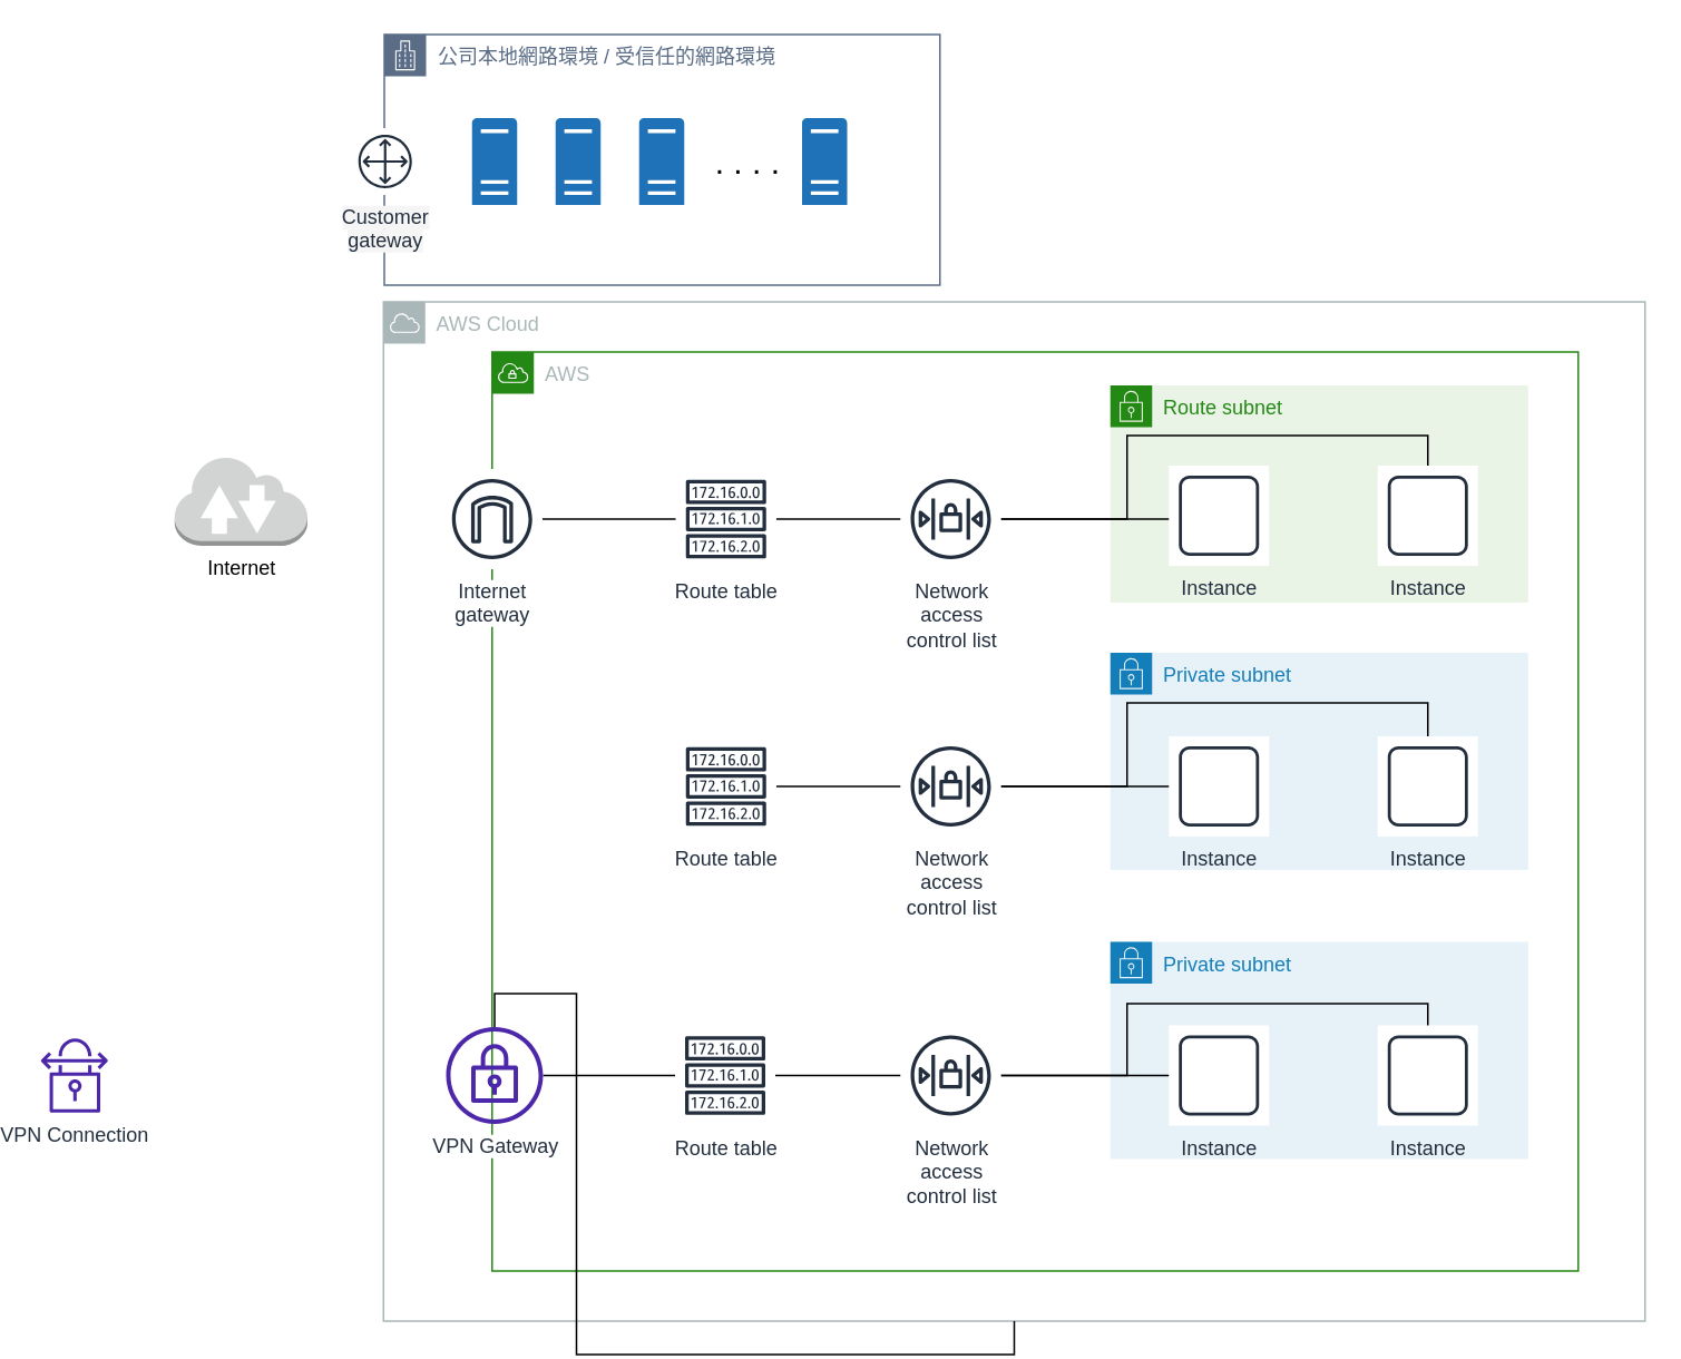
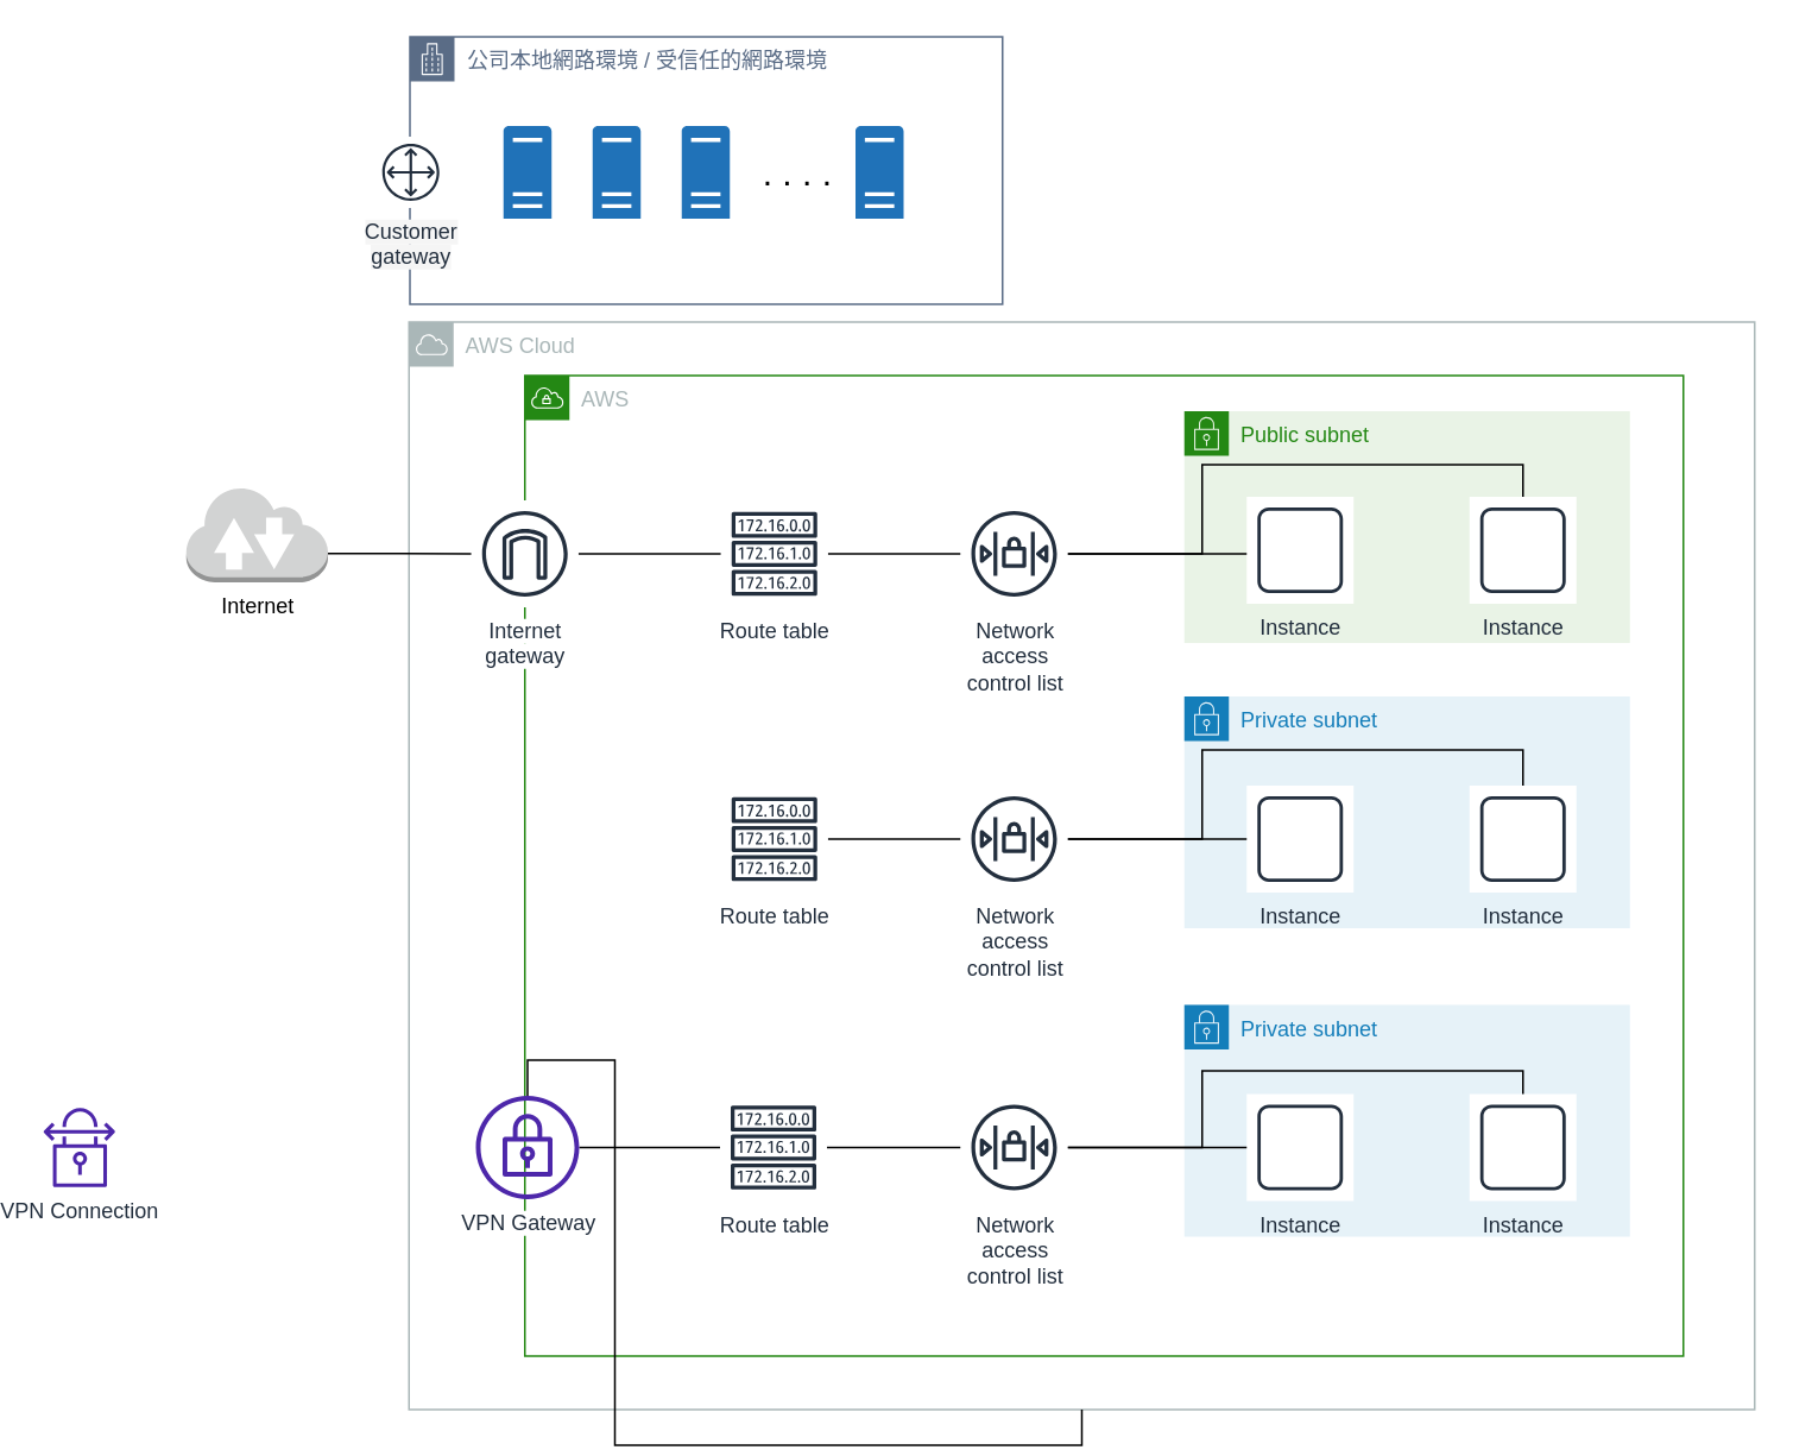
  <mxCell id="0" />
  <mxCell id="1" parent="0" />
  <mxCell id="2" value="AWS Cloud" style="sketch=0;outlineConnect=0;gradientColor=none;html=1;whiteSpace=wrap;fontSize=12;fontStyle=0;shape=mxgraph.aws4.group;grIcon=mxgraph.aws4.group_aws_cloud;strokeColor=#AAB7B8;fillColor=none;verticalAlign=top;align=left;spacingLeft=30;fontColor=#AAB7B8;dashed=0;" vertex="1" parent="1"><mxGeometry x="225" y="180" width="755" height="610" as="geometry" /></mxCell>
- <mxCell id="3" value="Route subnet" style="points=[[0,0],[0.25,0],[0.5,0],[0.75,0],[1,0],[1,0.25],[1,0.5],[1,0.75],[1,1],[0.75,1],[0.5,1],[0.25,1],[0,1],[0,0.75],[0,0.5],[0,0.25]];outlineConnect=0;gradientColor=none;html=1;whiteSpace=wrap;fontSize=12;fontStyle=0;container=1;pointerEvents=0;collapsible=0;recursiveResize=0;shape=mxgraph.aws4.group;grIcon=mxgraph.aws4.group_security_group;grStroke=0;strokeColor=#248814;fillColor=#E9F3E6;verticalAlign=top;align=left;spacingLeft=30;fontColor=#248814;dashed=0;" parent="1" vertex="1"><mxGeometry x="660" y="230" width="250" height="130" as="geometry" /></mxCell>
+ <mxCell id="3" value="Public subnet" style="points=[[0,0],[0.25,0],[0.5,0],[0.75,0],[1,0],[1,0.25],[1,0.5],[1,0.75],[1,1],[0.75,1],[0.5,1],[0.25,1],[0,1],[0,0.75],[0,0.5],[0,0.25]];outlineConnect=0;gradientColor=none;html=1;whiteSpace=wrap;fontSize=12;fontStyle=0;container=1;pointerEvents=0;collapsible=0;recursiveResize=0;shape=mxgraph.aws4.group;grIcon=mxgraph.aws4.group_security_group;grStroke=0;strokeColor=#248814;fillColor=#E9F3E6;verticalAlign=top;align=left;spacingLeft=30;fontColor=#248814;dashed=0;" parent="1" vertex="1"><mxGeometry x="660" y="230" width="250" height="130" as="geometry" /></mxCell>
  <mxCell id="4" value="Instance" style="sketch=0;outlineConnect=0;fontColor=#232F3E;gradientColor=none;strokeColor=#232F3E;fillColor=#ffffff;dashed=0;verticalLabelPosition=bottom;verticalAlign=top;align=center;html=1;fontSize=12;fontStyle=0;aspect=fixed;shape=mxgraph.aws4.resourceIcon;resIcon=mxgraph.aws4.instance;flipV=0;" parent="3" vertex="1"><mxGeometry x="35" y="48" width="60" height="60" as="geometry" /></mxCell>
  <mxCell id="5" value="Instance" style="sketch=0;outlineConnect=0;fontColor=#232F3E;gradientColor=none;strokeColor=#232F3E;fillColor=#ffffff;dashed=0;verticalLabelPosition=bottom;verticalAlign=top;align=center;html=1;fontSize=12;fontStyle=0;aspect=fixed;shape=mxgraph.aws4.resourceIcon;resIcon=mxgraph.aws4.instance;flipV=0;" parent="3" vertex="1"><mxGeometry x="160" y="48" width="60" height="60" as="geometry" /></mxCell>
+ <mxCell id="6" style="edgeStyle=orthogonalEdgeStyle;rounded=0;orthogonalLoop=1;jettySize=auto;html=1;endArrow=none;endFill=0;exitX=1;exitY=0.7;exitDx=0;exitDy=0;exitPerimeter=0;" parent="1" source="31" target="30" edge="1"><mxGeometry relative="1" as="geometry"><mxPoint x="162.5" y="310" as="sourcePoint" /></mxGeometry></mxCell>
  <mxCell id="7" style="edgeStyle=orthogonalEdgeStyle;rounded=0;orthogonalLoop=1;jettySize=auto;html=1;endArrow=none;endFill=0;" parent="1" source="30" target="9" edge="1"><mxGeometry relative="1" as="geometry" /></mxCell>
  <mxCell id="8" style="edgeStyle=orthogonalEdgeStyle;rounded=0;orthogonalLoop=1;jettySize=auto;html=1;endArrow=none;endFill=0;" parent="1" source="9" target="13" edge="1"><mxGeometry relative="1" as="geometry" /></mxCell>
  <mxCell id="9" value="Route table" style="sketch=0;outlineConnect=0;fontColor=#232F3E;gradientColor=none;strokeColor=#232F3E;fillColor=#ffffff;dashed=0;verticalLabelPosition=bottom;verticalAlign=top;align=center;html=1;fontSize=12;fontStyle=0;aspect=fixed;shape=mxgraph.aws4.resourceIcon;resIcon=mxgraph.aws4.route_table;flipV=0;" parent="1" vertex="1"><mxGeometry x="400" y="280" width="60" height="60" as="geometry" /></mxCell>
  <mxCell id="10" style="edgeStyle=orthogonalEdgeStyle;rounded=0;orthogonalLoop=1;jettySize=auto;html=1;endArrow=none;endFill=0;" parent="1" source="13" target="4" edge="1"><mxGeometry relative="1" as="geometry"><Array as="points"><mxPoint x="670" y="310" /><mxPoint x="670" y="310" /></Array></mxGeometry></mxCell>
  <mxCell id="11" style="edgeStyle=orthogonalEdgeStyle;rounded=0;orthogonalLoop=1;jettySize=auto;html=1;endArrow=none;endFill=0;" parent="1" source="13" target="5" edge="1"><mxGeometry relative="1" as="geometry"><Array as="points"><mxPoint x="670" y="310" /><mxPoint x="670" y="260" /><mxPoint x="850" y="260" /></Array></mxGeometry></mxCell>
  <mxCell id="12" value="AWS" style="points=[[0,0],[0.25,0],[0.5,0],[0.75,0],[1,0],[1,0.25],[1,0.5],[1,0.75],[1,1],[0.75,1],[0.5,1],[0.25,1],[0,1],[0,0.75],[0,0.5],[0,0.25]];outlineConnect=0;gradientColor=none;html=1;whiteSpace=wrap;fontSize=12;fontStyle=0;container=1;pointerEvents=0;collapsible=0;recursiveResize=0;shape=mxgraph.aws4.group;grIcon=mxgraph.aws4.group_vpc;strokeColor=#248814;fillColor=none;verticalAlign=top;align=left;spacingLeft=30;fontColor=#AAB7B8;dashed=0;" parent="1" vertex="1"><mxGeometry x="290" y="210" width="650" height="550" as="geometry" /></mxCell>
  <mxCell id="13" value="Network&#10;access&#10;control list" style="sketch=0;outlineConnect=0;fontColor=#232F3E;gradientColor=none;strokeColor=#232F3E;fillColor=#ffffff;dashed=0;verticalLabelPosition=bottom;verticalAlign=top;align=center;html=1;fontSize=12;fontStyle=0;aspect=fixed;shape=mxgraph.aws4.resourceIcon;resIcon=mxgraph.aws4.network_access_control_list;flipV=0;" parent="1" vertex="1"><mxGeometry x="534.5" y="280" width="60" height="60" as="geometry" /></mxCell>
  <mxCell id="14" value="Private subnet" style="points=[[0,0],[0.25,0],[0.5,0],[0.75,0],[1,0],[1,0.25],[1,0.5],[1,0.75],[1,1],[0.75,1],[0.5,1],[0.25,1],[0,1],[0,0.75],[0,0.5],[0,0.25]];outlineConnect=0;gradientColor=none;html=1;whiteSpace=wrap;fontSize=12;fontStyle=0;container=1;pointerEvents=0;collapsible=0;recursiveResize=0;shape=mxgraph.aws4.group;grIcon=mxgraph.aws4.group_security_group;grStroke=0;strokeColor=#147EBA;fillColor=#E6F2F8;verticalAlign=top;align=left;spacingLeft=30;fontColor=#147EBA;dashed=0;" parent="1" vertex="1"><mxGeometry x="660" y="390" width="250" height="130" as="geometry" /></mxCell>
  <mxCell id="15" value="Instance" style="sketch=0;outlineConnect=0;fontColor=#232F3E;gradientColor=none;strokeColor=#232F3E;fillColor=#ffffff;dashed=0;verticalLabelPosition=bottom;verticalAlign=top;align=center;html=1;fontSize=12;fontStyle=0;aspect=fixed;shape=mxgraph.aws4.resourceIcon;resIcon=mxgraph.aws4.instance;flipV=0;" parent="14" vertex="1"><mxGeometry x="35" y="50" width="60" height="60" as="geometry" /></mxCell>
  <mxCell id="16" value="Instance" style="sketch=0;outlineConnect=0;fontColor=#232F3E;gradientColor=none;strokeColor=#232F3E;fillColor=#ffffff;dashed=0;verticalLabelPosition=bottom;verticalAlign=top;align=center;html=1;fontSize=12;fontStyle=0;aspect=fixed;shape=mxgraph.aws4.resourceIcon;resIcon=mxgraph.aws4.instance;flipV=0;" parent="14" vertex="1"><mxGeometry x="160" y="50" width="60" height="60" as="geometry" /></mxCell>
  <mxCell id="17" style="edgeStyle=orthogonalEdgeStyle;rounded=0;orthogonalLoop=1;jettySize=auto;html=1;endArrow=none;endFill=0;" parent="1" source="18" target="21" edge="1"><mxGeometry relative="1" as="geometry" /></mxCell>
  <mxCell id="18" value="Route table" style="sketch=0;outlineConnect=0;fontColor=#232F3E;gradientColor=none;strokeColor=#232F3E;fillColor=#ffffff;dashed=0;verticalLabelPosition=bottom;verticalAlign=top;align=center;html=1;fontSize=12;fontStyle=0;aspect=fixed;shape=mxgraph.aws4.resourceIcon;resIcon=mxgraph.aws4.route_table;flipV=0;" parent="1" vertex="1"><mxGeometry x="400" y="440" width="60" height="60" as="geometry" /></mxCell>
  <mxCell id="19" style="edgeStyle=orthogonalEdgeStyle;rounded=0;orthogonalLoop=1;jettySize=auto;html=1;endArrow=none;endFill=0;" parent="1" source="21" target="15" edge="1"><mxGeometry relative="1" as="geometry" /></mxCell>
  <mxCell id="20" style="edgeStyle=orthogonalEdgeStyle;rounded=0;orthogonalLoop=1;jettySize=auto;html=1;endArrow=none;endFill=0;" parent="1" source="21" target="16" edge="1"><mxGeometry relative="1" as="geometry"><Array as="points"><mxPoint x="670" y="470" /><mxPoint x="670" y="420" /><mxPoint x="850" y="420" /></Array></mxGeometry></mxCell>
  <mxCell id="21" value="Network&#10;access&#10;control list" style="sketch=0;outlineConnect=0;fontColor=#232F3E;gradientColor=none;strokeColor=#232F3E;fillColor=#ffffff;dashed=0;verticalLabelPosition=bottom;verticalAlign=top;align=center;html=1;fontSize=12;fontStyle=0;aspect=fixed;shape=mxgraph.aws4.resourceIcon;resIcon=mxgraph.aws4.network_access_control_list;flipV=0;" parent="1" vertex="1"><mxGeometry x="534.5" y="440" width="60" height="60" as="geometry" /></mxCell>
  <mxCell id="22" value="Private subnet" style="points=[[0,0],[0.25,0],[0.5,0],[0.75,0],[1,0],[1,0.25],[1,0.5],[1,0.75],[1,1],[0.75,1],[0.5,1],[0.25,1],[0,1],[0,0.75],[0,0.5],[0,0.25]];outlineConnect=0;gradientColor=none;html=1;whiteSpace=wrap;fontSize=12;fontStyle=0;container=1;pointerEvents=0;collapsible=0;recursiveResize=0;shape=mxgraph.aws4.group;grIcon=mxgraph.aws4.group_security_group;grStroke=0;strokeColor=#147EBA;fillColor=#E6F2F8;verticalAlign=top;align=left;spacingLeft=30;fontColor=#147EBA;dashed=0;" parent="1" vertex="1"><mxGeometry x="660" y="563" width="250" height="130" as="geometry" /></mxCell>
  <mxCell id="23" value="Instance" style="sketch=0;outlineConnect=0;fontColor=#232F3E;gradientColor=none;strokeColor=#232F3E;fillColor=#ffffff;dashed=0;verticalLabelPosition=bottom;verticalAlign=top;align=center;html=1;fontSize=12;fontStyle=0;aspect=fixed;shape=mxgraph.aws4.resourceIcon;resIcon=mxgraph.aws4.instance;flipV=0;" parent="22" vertex="1"><mxGeometry x="35" y="50" width="60" height="60" as="geometry" /></mxCell>
  <mxCell id="24" value="Instance" style="sketch=0;outlineConnect=0;fontColor=#232F3E;gradientColor=none;strokeColor=#232F3E;fillColor=#ffffff;dashed=0;verticalLabelPosition=bottom;verticalAlign=top;align=center;html=1;fontSize=12;fontStyle=0;aspect=fixed;shape=mxgraph.aws4.resourceIcon;resIcon=mxgraph.aws4.instance;flipV=0;" parent="22" vertex="1"><mxGeometry x="160" y="50" width="60" height="60" as="geometry" /></mxCell>
  <mxCell id="25" style="edgeStyle=orthogonalEdgeStyle;rounded=0;orthogonalLoop=1;jettySize=auto;html=1;endArrow=none;endFill=0;" parent="1" source="26" target="29" edge="1"><mxGeometry relative="1" as="geometry" /></mxCell>
  <mxCell id="26" value="Route table" style="sketch=0;outlineConnect=0;fontColor=#232F3E;gradientColor=none;strokeColor=#232F3E;fillColor=#ffffff;dashed=0;verticalLabelPosition=bottom;verticalAlign=top;align=center;html=1;fontSize=12;fontStyle=0;aspect=fixed;shape=mxgraph.aws4.resourceIcon;resIcon=mxgraph.aws4.route_table;flipV=0;" parent="1" vertex="1"><mxGeometry x="399.5" y="613" width="60" height="60" as="geometry" /></mxCell>
  <mxCell id="27" style="edgeStyle=orthogonalEdgeStyle;rounded=0;orthogonalLoop=1;jettySize=auto;html=1;endArrow=none;endFill=0;" parent="1" source="29" target="23" edge="1"><mxGeometry relative="1" as="geometry" /></mxCell>
  <mxCell id="28" style="edgeStyle=orthogonalEdgeStyle;rounded=0;orthogonalLoop=1;jettySize=auto;html=1;endArrow=none;endFill=0;" parent="1" source="29" target="24" edge="1"><mxGeometry relative="1" as="geometry"><Array as="points"><mxPoint x="670" y="643" /><mxPoint x="670" y="600" /><mxPoint x="850" y="600" /></Array></mxGeometry></mxCell>
  <mxCell id="29" value="Network&#10;access&#10;control list" style="sketch=0;outlineConnect=0;fontColor=#232F3E;gradientColor=none;strokeColor=#232F3E;fillColor=#ffffff;dashed=0;verticalLabelPosition=bottom;verticalAlign=top;align=center;html=1;fontSize=12;fontStyle=0;aspect=fixed;shape=mxgraph.aws4.resourceIcon;resIcon=mxgraph.aws4.network_access_control_list;flipV=0;" parent="1" vertex="1"><mxGeometry x="534.5" y="613" width="60" height="60" as="geometry" /></mxCell>
  <mxCell id="30" value="&lt;span style=&quot;background-color: rgb(255, 255, 255);&quot;&gt;Internet&lt;br&gt;gateway&lt;/span&gt;" style="sketch=0;outlineConnect=0;fontColor=#232F3E;gradientColor=none;strokeColor=#232F3E;fillColor=#FFFFFF;dashed=0;verticalLabelPosition=bottom;verticalAlign=top;align=center;html=1;fontSize=12;fontStyle=0;aspect=fixed;shape=mxgraph.aws4.resourceIcon;resIcon=mxgraph.aws4.internet_gateway;flipV=0;" parent="1" vertex="1"><mxGeometry x="260" y="280" width="60" height="60" as="geometry" /></mxCell>
  <mxCell id="31" value="Internet" style="outlineConnect=0;dashed=0;verticalLabelPosition=bottom;verticalAlign=top;align=center;html=1;shape=mxgraph.aws3.internet_2;fillColor=#D2D3D3;gradientColor=none;" vertex="1" parent="1"><mxGeometry x="100" y="272" width="79.5" height="54" as="geometry" /></mxCell>
  <mxCell id="32" value="公司本地網路環境 / 受信任的網路環境" style="points=[[0,0],[0.25,0],[0.5,0],[0.75,0],[1,0],[1,0.25],[1,0.5],[1,0.75],[1,1],[0.75,1],[0.5,1],[0.25,1],[0,1],[0,0.75],[0,0.5],[0,0.25]];outlineConnect=0;gradientColor=none;html=1;whiteSpace=wrap;fontSize=12;fontStyle=0;container=1;pointerEvents=0;collapsible=0;recursiveResize=0;shape=mxgraph.aws4.group;grIcon=mxgraph.aws4.group_corporate_data_center;strokeColor=#5A6C86;fillColor=none;verticalAlign=top;align=left;spacingLeft=30;fontColor=#5A6C86;dashed=0;" vertex="1" parent="1"><mxGeometry x="225.5" y="20" width="332.5" height="150" as="geometry" /></mxCell>
  <mxCell id="33" value="" style="sketch=0;pointerEvents=1;shadow=0;dashed=0;html=1;strokeColor=none;labelPosition=center;verticalLabelPosition=bottom;verticalAlign=top;outlineConnect=0;align=center;shape=mxgraph.office.servers.physical_host;fillColor=#2072B8;" vertex="1" parent="32"><mxGeometry x="52.5" y="50" width="27" height="52" as="geometry" /></mxCell>
  <mxCell id="34" value="" style="sketch=0;pointerEvents=1;shadow=0;dashed=0;html=1;strokeColor=none;labelPosition=center;verticalLabelPosition=bottom;verticalAlign=top;outlineConnect=0;align=center;shape=mxgraph.office.servers.physical_host;fillColor=#2072B8;" vertex="1" parent="32"><mxGeometry x="102.5" y="50" width="27" height="52" as="geometry" /></mxCell>
  <mxCell id="35" value="" style="sketch=0;pointerEvents=1;shadow=0;dashed=0;html=1;strokeColor=none;labelPosition=center;verticalLabelPosition=bottom;verticalAlign=top;outlineConnect=0;align=center;shape=mxgraph.office.servers.physical_host;fillColor=#2072B8;" vertex="1" parent="32"><mxGeometry x="152.5" y="50" width="27" height="52" as="geometry" /></mxCell>
  <mxCell id="36" value="" style="sketch=0;pointerEvents=1;shadow=0;dashed=0;html=1;strokeColor=none;labelPosition=center;verticalLabelPosition=bottom;verticalAlign=top;outlineConnect=0;align=center;shape=mxgraph.office.servers.physical_host;fillColor=#2072B8;" vertex="1" parent="32"><mxGeometry x="250" y="50" width="27" height="52" as="geometry" /></mxCell>
  <mxCell id="37" value="&lt;font style=&quot;font-size: 20px;&quot;&gt;. . . .&amp;nbsp;&lt;/font&gt;" style="text;html=1;strokeColor=none;fillColor=none;align=center;verticalAlign=middle;whiteSpace=wrap;rounded=0;" vertex="1" parent="32"><mxGeometry x="190" y="61" width="60" height="30" as="geometry" /></mxCell>
  <mxCell id="38" value="&lt;span style=&quot;background-color: rgb(245, 245, 245);&quot;&gt;Customer&lt;br&gt;gateway&lt;/span&gt;" style="sketch=0;outlineConnect=0;fontColor=#232F3E;gradientColor=none;strokeColor=#232F3E;fillColor=#ffffff;dashed=0;verticalLabelPosition=bottom;verticalAlign=top;align=center;html=1;fontSize=12;fontStyle=0;aspect=fixed;shape=mxgraph.aws4.resourceIcon;resIcon=mxgraph.aws4.customer_gateway;" vertex="1" parent="1"><mxGeometry x="206" y="76" width="40" height="40" as="geometry" /></mxCell>
  <mxCell id="39" style="edgeStyle=orthogonalEdgeStyle;rounded=0;orthogonalLoop=1;jettySize=auto;html=1;fontSize=20;endArrow=none;endFill=0;" edge="1" parent="1" source="41" target="26"><mxGeometry relative="1" as="geometry" /></mxCell>
  <mxCell id="40" style="edgeStyle=orthogonalEdgeStyle;rounded=0;orthogonalLoop=1;jettySize=auto;html=1;fontSize=20;endArrow=none;endFill=0;" edge="1" parent="1" source="41" target="2"><mxGeometry relative="1" as="geometry" /></mxCell>
  <mxCell id="41" value="VPN &lt;span style=&quot;background-color: rgb(255, 255, 255);&quot;&gt;Gateway&lt;/span&gt;" style="sketch=0;outlineConnect=0;fontColor=#232F3E;gradientColor=none;fillColor=#4D27AA;strokeColor=none;dashed=0;verticalLabelPosition=bottom;verticalAlign=top;align=center;html=1;fontSize=12;fontStyle=0;aspect=fixed;pointerEvents=1;shape=mxgraph.aws4.vpn_gateway;" vertex="1" parent="1"><mxGeometry x="262.5" y="614" width="58" height="58" as="geometry" /></mxCell>
  <mxCell id="42" value="VPN Connection" style="sketch=0;outlineConnect=0;fontColor=#232F3E;gradientColor=none;fillColor=#4D27AA;strokeColor=none;dashed=0;verticalLabelPosition=bottom;verticalAlign=top;align=center;html=1;fontSize=12;fontStyle=0;aspect=fixed;pointerEvents=1;shape=mxgraph.aws4.vpn_connection;" vertex="1" parent="1"><mxGeometry x="20" y="620.71" width="40" height="44.57" as="geometry" /></mxCell>
